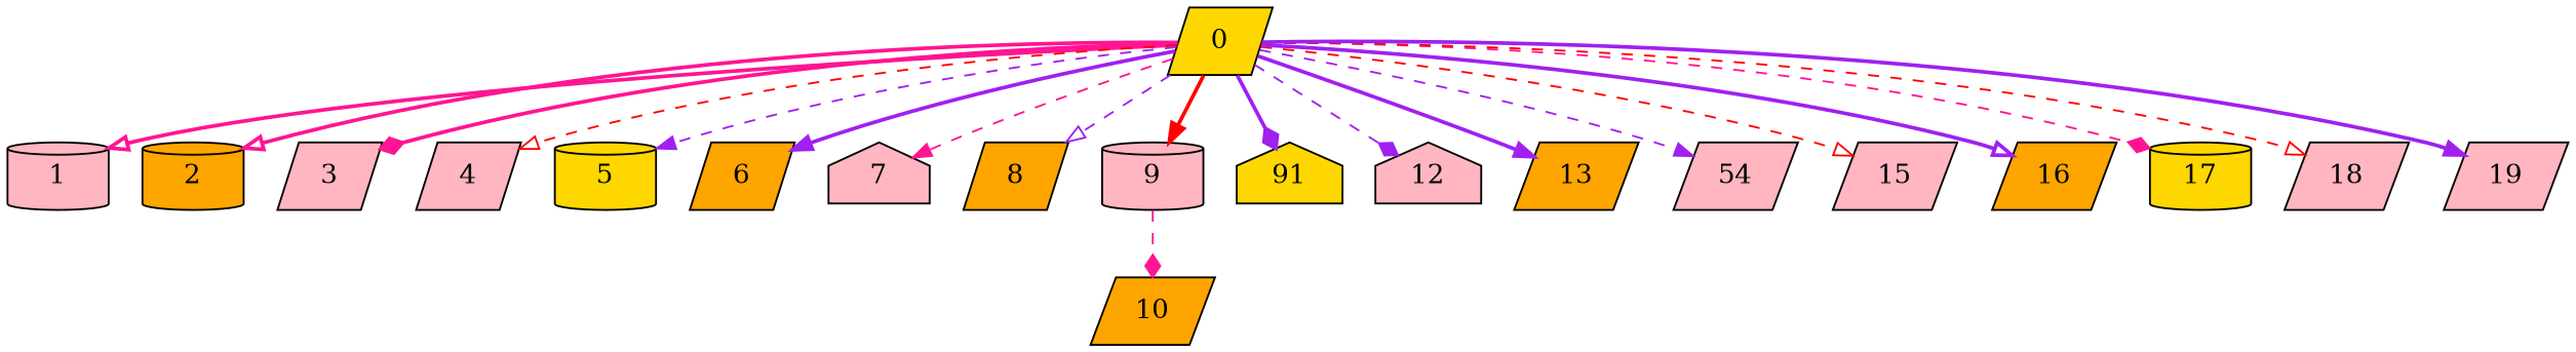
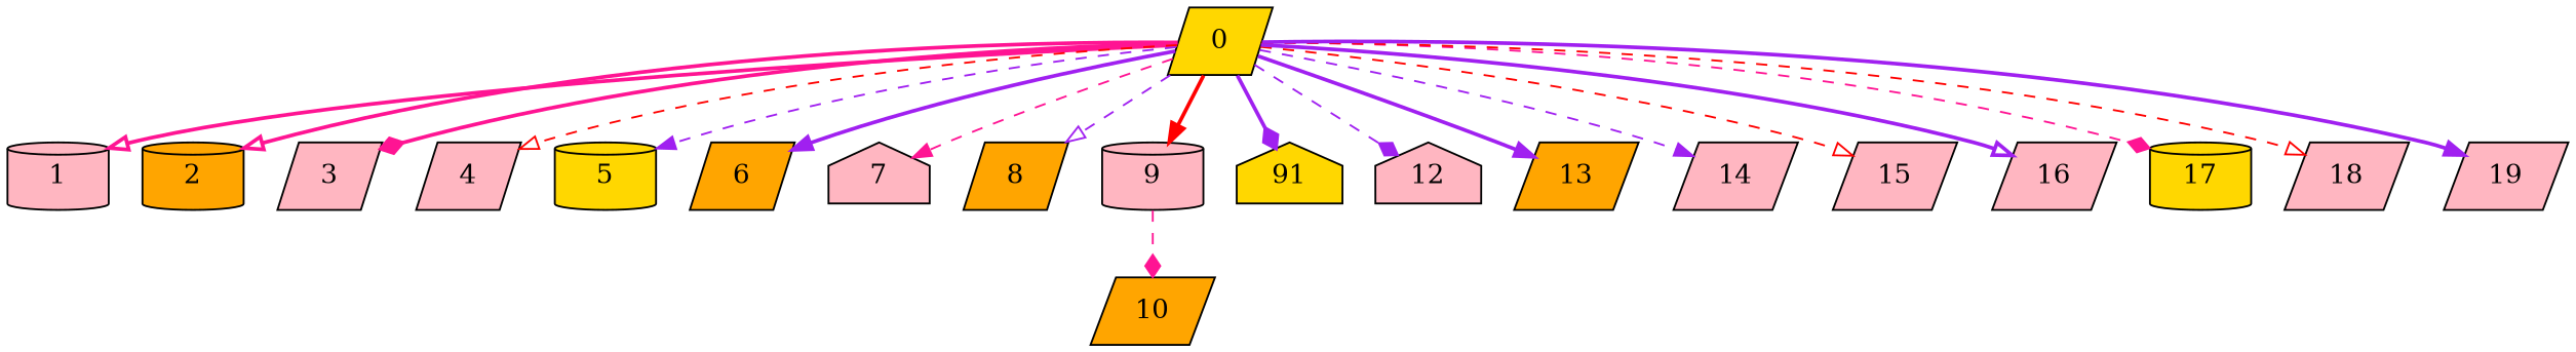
  digraph {
    node [Weight=6 fillcolor=lightpink shape=parallelogram style=filled]
    edge [Weight=6 arrowhead=onormal color=purple style=dashed]
    0 [Weight=5 fillcolor=gold]
    1 [shape=cylinder]
    2 [Weight=5 fillcolor=orange shape=cylinder]
    3
    4 [Weight=4]
    5 [Weight=7 fillcolor=gold shape=cylinder]
    6 [Weight=7 fillcolor=orange]
    7 [Weight=8 shape=house]
    8 [fillcolor=orange]
    9 [Weight=5 shape=cylinder]
    n11 [Weight=4 fillcolor=gold label=91 shape=house]
    12 [Weight=7 shape=house]
    13 [Weight=7 fillcolor=orange]
-   14 [Weight=8 label=54]
+   14 [Weight=8]
    15
-   16 [Weight=5 fillcolor=orange]
+   16 [Weight=5]
    17 [fillcolor=gold shape=cylinder]
    18 [Weight=4]
    19 [Weight=7]
    10 [fillcolor=orange]
    0 -> 1 [color=deeppink style=bold]
    0 -> 2 [Weight=10 color=deeppink style=bold]
    0 -> 3 [Weight=4 arrowhead=diamond color=deeppink style=bold]
    0 -> 4 [Weight=5 color=red]
    0 -> 5 [Weight=7 arrowhead=normal]
    0 -> 6 [Weight=10 arrowhead=normal style=bold]
    0 -> 7 [arrowhead=normal color=deeppink]
    0 -> 8
    0 -> 9 [Weight=5 arrowhead=normal color=red style=bold]
    0 -> n11 [Weight=9 arrowhead=diamond style=bold]
    0 -> 12 [Weight=2 arrowhead=diamond]
    0 -> 13 [Weight=9 arrowhead=normal style=bold]
    0 -> 14 [Weight=4 arrowhead=normal]
    0 -> 15 [Weight=9 color=red]
    0 -> 16 [Weight=10 style=bold]
    0 -> 17 [Weight=4 arrowhead=diamond color=deeppink]
    0 -> 18 [Weight=8 color=red]
    0 -> 19 [Weight=2 arrowhead=normal style=bold]
    9 -> 10 [arrowhead=diamond color=deeppink]
  }
